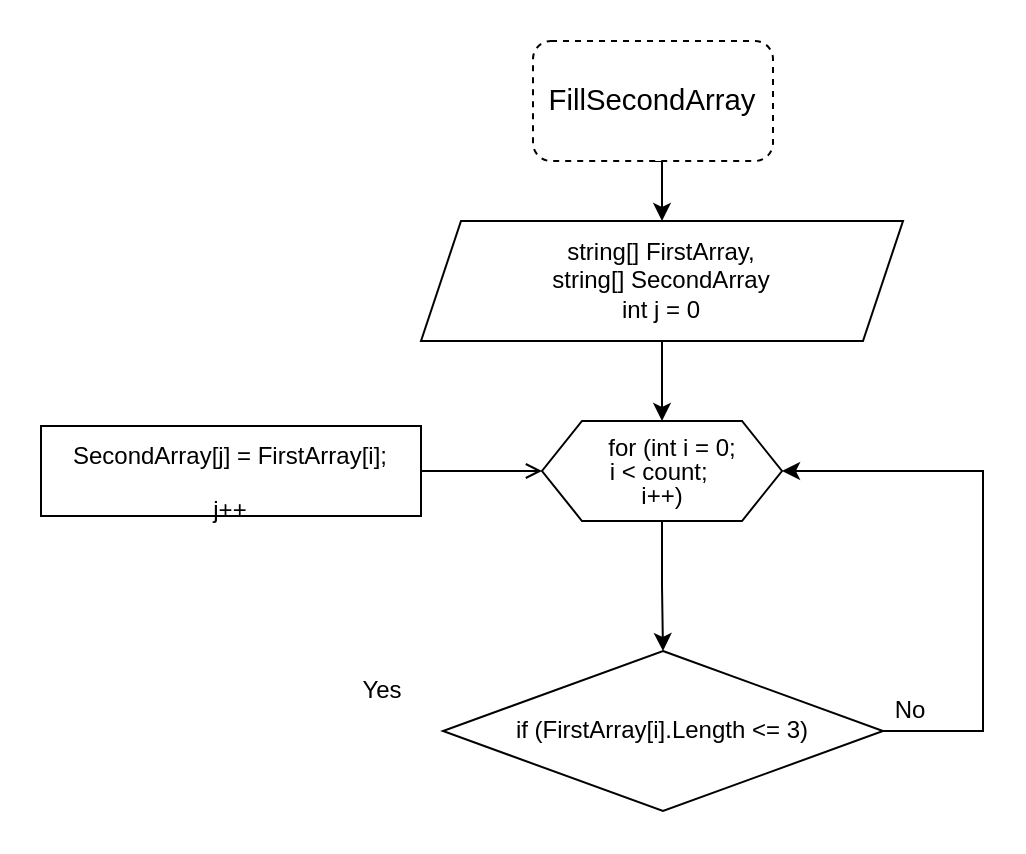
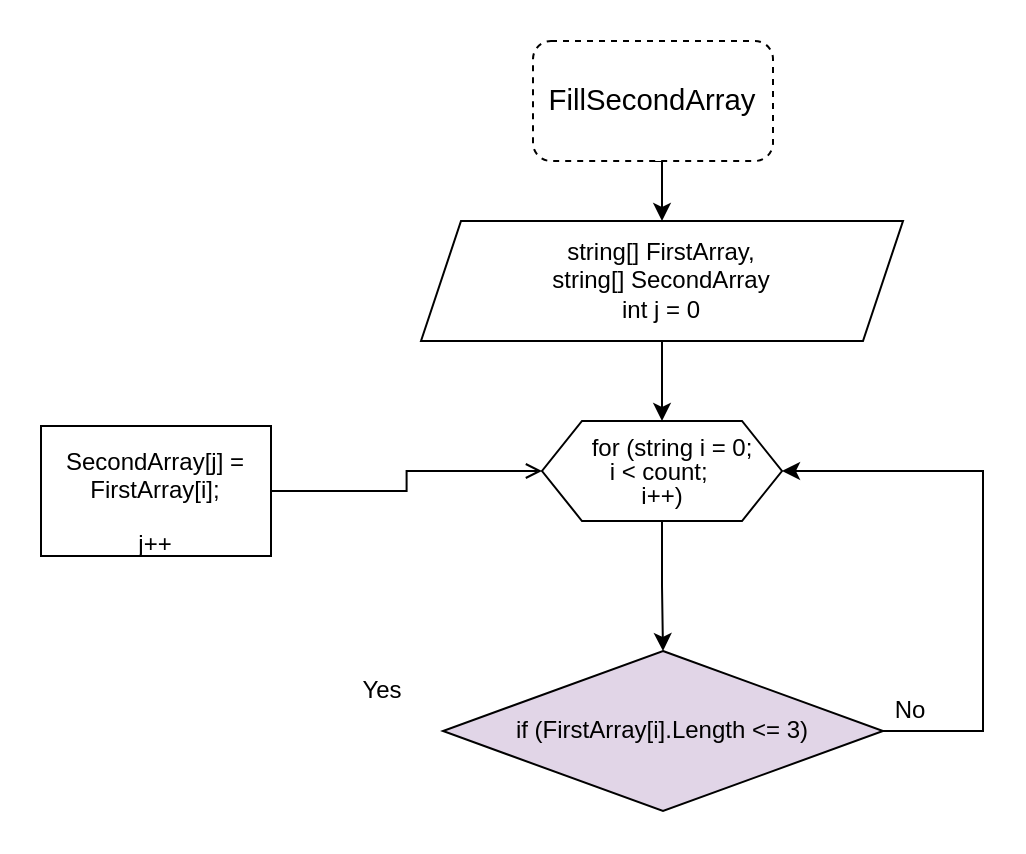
  <mxCell id="0" />
  <mxCell id="1" parent="0" />
  <mxCell id="2" style="edgeStyle=orthogonalEdgeStyle;rounded=0;orthogonalLoop=1;jettySize=auto;html=1;exitX=0.5;exitY=1;exitDx=0;exitDy=0;entryX=0.5;entryY=0;entryDx=0;entryDy=0;" edge="1" parent="1" source="3" target="5"><mxGeometry relative="1" as="geometry" /></mxCell>
  <mxCell id="3" value="&lt;span style=&quot;font-size:11.0pt;line-height:&lt;br/&gt;107%;font-family:&amp;quot;Calibri&amp;quot;,sans-serif;mso-ascii-theme-font:minor-latin;&lt;br/&gt;mso-fareast-font-family:Calibri;mso-fareast-theme-font:minor-latin;mso-hansi-theme-font:&lt;br/&gt;minor-latin;mso-bidi-font-family:&amp;quot;Times New Roman&amp;quot;;mso-bidi-theme-font:minor-bidi;&lt;br/&gt;mso-ansi-language:EN-US;mso-fareast-language:EN-US;mso-bidi-language:AR-SA&quot; lang=&quot;EN-US&quot;&gt;FillSecondArray&lt;/span&gt;" style="rounded=1;whiteSpace=wrap;html=1;dashed=1;" vertex="1" parent="1"><mxGeometry x="266" y="20" width="120" height="60" as="geometry" /></mxCell>
  <mxCell id="4" value="" style="edgeStyle=orthogonalEdgeStyle;rounded=0;orthogonalLoop=1;jettySize=auto;html=1;" edge="1" parent="1" source="5" target="7"><mxGeometry relative="1" as="geometry" /></mxCell>
  <mxCell id="5" value="string[]&amp;nbsp;FirstArray,&lt;br&gt;string[] SecondArray&lt;br&gt;int j = 0" style="shape=parallelogram;perimeter=parallelogramPerimeter;whiteSpace=wrap;html=1;fixedSize=1;" vertex="1" parent="1"><mxGeometry x="210" y="110" width="241" height="60" as="geometry" /></mxCell>
  <mxCell id="6" value="" style="edgeStyle=orthogonalEdgeStyle;rounded=0;orthogonalLoop=1;jettySize=auto;html=1;" edge="1" parent="1" source="7" target="9"><mxGeometry relative="1" as="geometry" /></mxCell>
- <mxCell id="7" value="&lt;p style=&quot;line-height: 0;&quot; class=&quot;MsoNormal&quot;&gt;&lt;span lang=&quot;EN-US&quot;&gt;&amp;nbsp; &amp;nbsp; for (int i = 0;&amp;nbsp;&lt;/span&gt;&lt;/p&gt;&lt;p style=&quot;line-height: 0;&quot; class=&quot;MsoNormal&quot;&gt;&lt;span style=&quot;background-color: initial;&quot;&gt;i &amp;lt; count;&amp;nbsp;&lt;/span&gt;&lt;/p&gt;&lt;p style=&quot;line-height: 0;&quot; class=&quot;MsoNormal&quot;&gt;&lt;span style=&quot;background-color: initial;&quot;&gt;i++)&lt;/span&gt;&lt;/p&gt;" style="shape=hexagon;perimeter=hexagonPerimeter2;whiteSpace=wrap;html=1;fixedSize=1;verticalAlign=middle;" vertex="1" parent="1"><mxGeometry x="270.5" y="210" width="120" height="50" as="geometry" /></mxCell>
+ <mxCell id="7" value="&lt;p style=&quot;line-height: 0;&quot; class=&quot;MsoNormal&quot;&gt;&lt;span lang=&quot;EN-US&quot;&gt;&amp;nbsp; &amp;nbsp; for (string i = 0;&amp;nbsp;&lt;/span&gt;&lt;/p&gt;&lt;p style=&quot;line-height: 0;&quot; class=&quot;MsoNormal&quot;&gt;&lt;span style=&quot;background-color: initial;&quot;&gt;i &amp;lt; count;&amp;nbsp;&lt;/span&gt;&lt;/p&gt;&lt;p style=&quot;line-height: 0;&quot; class=&quot;MsoNormal&quot;&gt;&lt;span style=&quot;background-color: initial;&quot;&gt;i++)&lt;/span&gt;&lt;/p&gt;" style="shape=hexagon;perimeter=hexagonPerimeter2;whiteSpace=wrap;html=1;fixedSize=1;verticalAlign=middle;" vertex="1" parent="1"><mxGeometry x="270.5" y="210" width="120" height="50" as="geometry" /></mxCell>
  <mxCell id="8" style="edgeStyle=orthogonalEdgeStyle;rounded=0;orthogonalLoop=1;jettySize=auto;html=1;entryX=1;entryY=0.5;entryDx=0;entryDy=0;" edge="1" parent="1" source="9" target="7"><mxGeometry relative="1" as="geometry"><mxPoint x="451" y="240" as="targetPoint" /><Array as="points"><mxPoint x="491" y="365" /><mxPoint x="491" y="235" /></Array></mxGeometry></mxCell>
- <mxCell id="9" value="&lt;span lang=&quot;EN-US&quot;&gt;if&amp;nbsp;(FirstArray[i].Length &amp;lt;= 3)&lt;/span&gt;" style="rhombus;whiteSpace=wrap;html=1;" vertex="1" parent="1"><mxGeometry x="221" y="325" width="220" height="80" as="geometry" /></mxCell>
+ <mxCell id="9" value="&lt;span lang=&quot;EN-US&quot;&gt;if&amp;nbsp;(FirstArray[i].Length &amp;lt;= 3)&lt;/span&gt;" style="rhombus;whiteSpace=wrap;html=1;fillColor=#e1d5e7;" vertex="1" parent="1"><mxGeometry x="221" y="325" width="220" height="80" as="geometry" /></mxCell>
  <mxCell id="10" value="" style="edgeStyle=orthogonalEdgeStyle;rounded=0;orthogonalLoop=1;jettySize=auto;html=1;endArrow=open;" edge="1" parent="1" source="11" target="7"><mxGeometry relative="1" as="geometry" /></mxCell>
- <mxCell id="11" value="&lt;p style=&quot;margin-bottom:0cm;margin-bottom:.0001pt;line-height:&lt;br/&gt;normal&quot; class=&quot;MsoNormal&quot;&gt;&lt;span lang=&quot;EN-US&quot;&gt;SecondArray[j] = FirstArray[i];&lt;/span&gt;&lt;/p&gt;&lt;p style=&quot;margin-bottom:0cm;margin-bottom:.0001pt;line-height:&lt;br/&gt;normal&quot; class=&quot;MsoNormal&quot;&gt;&lt;span style=&quot;background-color: initial;&quot;&gt;j++&lt;/span&gt;&lt;/p&gt;" style="whiteSpace=wrap;html=1;" vertex="1" parent="1"><mxGeometry x="20" y="212.5" width="190" height="45" as="geometry" /></mxCell>
+ <mxCell id="11" value="&lt;p style=&quot;margin-bottom:0cm;margin-bottom:.0001pt;line-height:&lt;br/&gt;normal&quot; class=&quot;MsoNormal&quot;&gt;&lt;span lang=&quot;EN-US&quot;&gt;SecondArray[j] = FirstArray[i];&lt;/span&gt;&lt;/p&gt;&lt;p style=&quot;margin-bottom:0cm;margin-bottom:.0001pt;line-height:&lt;br/&gt;normal&quot; class=&quot;MsoNormal&quot;&gt;&lt;span style=&quot;background-color: initial;&quot;&gt;j++&lt;/span&gt;&lt;/p&gt;" style="whiteSpace=wrap;html=1;" vertex="1" parent="1"><mxGeometry x="20" y="212.5" width="115" height="65" as="geometry" /></mxCell>
  <mxCell id="12" value="Yes" style="text;html=1;strokeColor=none;fillColor=none;align=center;verticalAlign=middle;whiteSpace=wrap;rounded=0;" vertex="1" parent="1"><mxGeometry x="161" y="330" width="60" height="30" as="geometry" /></mxCell>
  <mxCell id="13" value="No" style="text;html=1;strokeColor=none;fillColor=none;align=center;verticalAlign=middle;whiteSpace=wrap;rounded=0;" vertex="1" parent="1"><mxGeometry x="425.25" y="340" width="60" height="30" as="geometry" /></mxCell>
